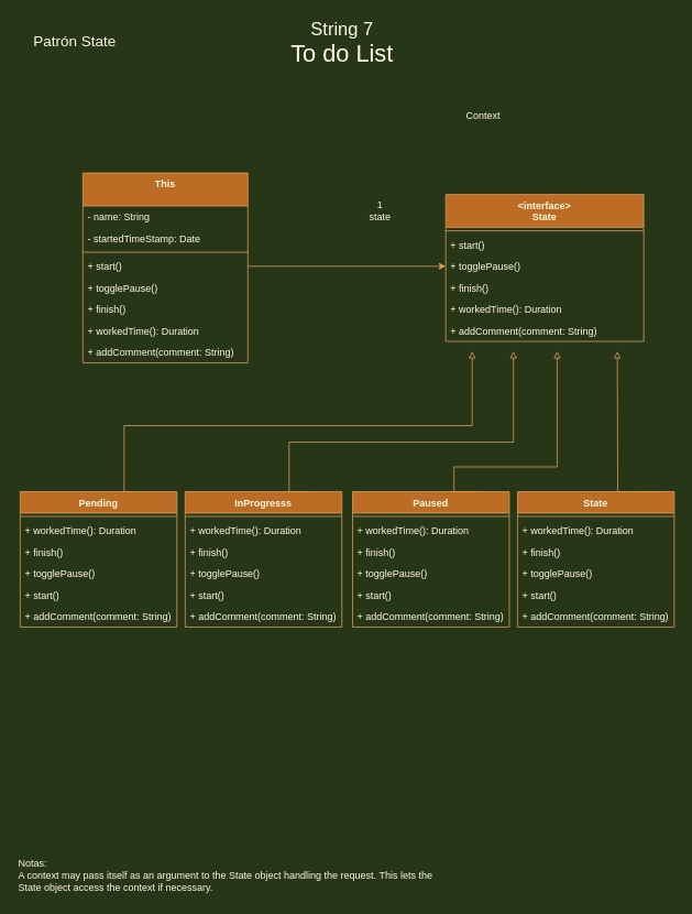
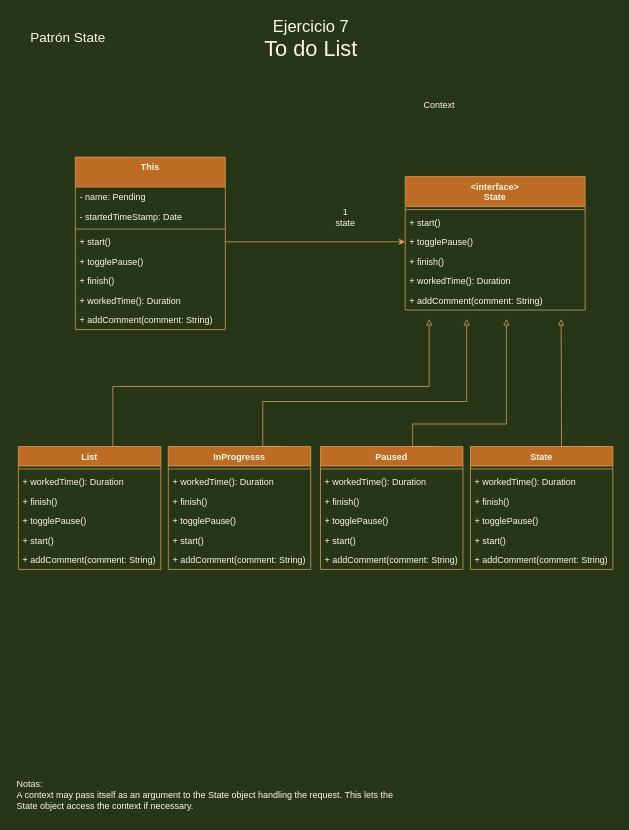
  <mxCell id="0" />
  <mxCell id="1" parent="0" />
  <mxCell id="2" value="This" style="swimlane;fontStyle=1;align=center;verticalAlign=top;childLayout=stackLayout;horizontal=1;startSize=40;horizontalStack=0;resizeParent=1;resizeParentMax=0;resizeLast=0;collapsible=1;marginBottom=0;fillColor=#BC6C25;strokeColor=#DDA15E;fontColor=#FEFAE0;" vertex="1" parent="1"><mxGeometry x="100" y="209" width="200" height="230" as="geometry" /></mxCell>
- <mxCell id="3" value="- name: String" style="text;strokeColor=none;fillColor=none;align=left;verticalAlign=top;spacingLeft=4;spacingRight=4;overflow=hidden;rotatable=0;points=[[0,0.5],[1,0.5]];portConstraint=eastwest;fontColor=#FEFAE0;" vertex="1" parent="2"><mxGeometry y="40" width="200" height="26" as="geometry" /></mxCell>
+ <mxCell id="3" value="- name: Pending" style="text;strokeColor=none;fillColor=none;align=left;verticalAlign=top;spacingLeft=4;spacingRight=4;overflow=hidden;rotatable=0;points=[[0,0.5],[1,0.5]];portConstraint=eastwest;fontColor=#FEFAE0;" vertex="1" parent="2"><mxGeometry y="40" width="200" height="26" as="geometry" /></mxCell>
  <mxCell id="4" value="- startedTimeStamp: Date" style="text;strokeColor=none;fillColor=none;align=left;verticalAlign=top;spacingLeft=4;spacingRight=4;overflow=hidden;rotatable=0;points=[[0,0.5],[1,0.5]];portConstraint=eastwest;fontColor=#FEFAE0;" vertex="1" parent="2"><mxGeometry y="66" width="200" height="26" as="geometry" /></mxCell>
  <mxCell id="5" value="" style="line;strokeWidth=1;fillColor=none;align=left;verticalAlign=middle;spacingTop=-1;spacingLeft=3;spacingRight=3;rotatable=0;labelPosition=right;points=[];portConstraint=eastwest;labelBackgroundColor=#283618;strokeColor=#DDA15E;fontColor=#FEFAE0;" vertex="1" parent="2"><mxGeometry y="92" width="200" height="8" as="geometry" /></mxCell>
  <mxCell id="6" value="+ start()" style="text;strokeColor=none;fillColor=none;align=left;verticalAlign=top;spacingLeft=4;spacingRight=4;overflow=hidden;rotatable=0;points=[[0,0.5],[1,0.5]];portConstraint=eastwest;fontColor=#FEFAE0;" vertex="1" parent="2"><mxGeometry y="100" width="200" height="26" as="geometry" /></mxCell>
  <mxCell id="7" value="+ togglePause()" style="text;strokeColor=none;fillColor=none;align=left;verticalAlign=top;spacingLeft=4;spacingRight=4;overflow=hidden;rotatable=0;points=[[0,0.5],[1,0.5]];portConstraint=eastwest;fontColor=#FEFAE0;" vertex="1" parent="2"><mxGeometry y="126" width="200" height="26" as="geometry" /></mxCell>
  <mxCell id="8" value="+ finish()" style="text;strokeColor=none;fillColor=none;align=left;verticalAlign=top;spacingLeft=4;spacingRight=4;overflow=hidden;rotatable=0;points=[[0,0.5],[1,0.5]];portConstraint=eastwest;fontColor=#FEFAE0;" vertex="1" parent="2"><mxGeometry y="152" width="200" height="26" as="geometry" /></mxCell>
  <mxCell id="9" value="+ workedTime(): Duration" style="text;strokeColor=none;fillColor=none;align=left;verticalAlign=top;spacingLeft=4;spacingRight=4;overflow=hidden;rotatable=0;points=[[0,0.5],[1,0.5]];portConstraint=eastwest;fontColor=#FEFAE0;" vertex="1" parent="2"><mxGeometry y="178" width="200" height="26" as="geometry" /></mxCell>
  <mxCell id="10" value="+ addComment(comment: String)" style="text;strokeColor=none;fillColor=none;align=left;verticalAlign=top;spacingLeft=4;spacingRight=4;overflow=hidden;rotatable=0;points=[[0,0.5],[1,0.5]];portConstraint=eastwest;fontColor=#FEFAE0;" vertex="1" parent="2"><mxGeometry y="204" width="200" height="26" as="geometry" /></mxCell>
- <mxCell id="11" value="String 7" style="text;html=1;align=center;verticalAlign=middle;resizable=0;points=[];autosize=1;strokeColor=none;fillColor=none;fontSize=22;fontColor=#FEFAE0;" vertex="1" parent="1"><mxGeometry x="354" y="20" width="120" height="30" as="geometry" /></mxCell>
+ <mxCell id="11" value="Ejercicio 7" style="text;html=1;align=center;verticalAlign=middle;resizable=0;points=[];autosize=1;strokeColor=none;fillColor=none;fontSize=22;fontColor=#FEFAE0;" vertex="1" parent="1"><mxGeometry x="354" y="20" width="120" height="30" as="geometry" /></mxCell>
  <mxCell id="12" value="To do List" style="text;html=1;align=center;verticalAlign=middle;resizable=0;points=[];autosize=1;strokeColor=none;fillColor=none;fontSize=29;fontColor=#FEFAE0;" vertex="1" parent="1"><mxGeometry x="344" y="45" width="140" height="40" as="geometry" /></mxCell>
  <mxCell id="13" value="Patrón State" style="text;html=1;align=center;verticalAlign=middle;resizable=0;points=[];autosize=1;strokeColor=none;fillColor=none;fontSize=18;fontColor=#FEFAE0;" vertex="1" parent="1"><mxGeometry x="30" y="35" width="120" height="30" as="geometry" /></mxCell>
  <mxCell id="14" value="Notas:&lt;br&gt;&lt;div&gt;A context may pass itself as an argument to the State object handling the request. This lets the&lt;/div&gt;&lt;div&gt;State object access the context if necessary.&lt;/div&gt;" style="text;html=1;align=left;verticalAlign=middle;resizable=0;points=[];autosize=1;strokeColor=none;fillColor=none;fontColor=#FEFAE0;" vertex="1" parent="1"><mxGeometry x="20" y="1035" width="520" height="50" as="geometry" /></mxCell>
  <mxCell id="15" value="Context" style="text;html=1;align=center;verticalAlign=middle;resizable=0;points=[];autosize=1;strokeColor=none;fillColor=none;fontColor=#FEFAE0;" vertex="1" parent="1"><mxGeometry x="555" y="130" width="60" height="20" as="geometry" /></mxCell>
  <mxCell id="16" value="&lt;interface&gt;&#10;State" style="swimlane;fontStyle=1;align=center;verticalAlign=top;childLayout=stackLayout;horizontal=1;startSize=40;horizontalStack=0;resizeParent=1;resizeParentMax=0;resizeLast=0;collapsible=1;marginBottom=0;fillColor=#BC6C25;strokeColor=#DDA15E;fontColor=#FEFAE0;" vertex="1" parent="1"><mxGeometry x="540" y="235" width="240" height="178" as="geometry" /></mxCell>
  <mxCell id="17" value="" style="line;strokeWidth=1;fillColor=none;align=left;verticalAlign=middle;spacingTop=-1;spacingLeft=3;spacingRight=3;rotatable=0;labelPosition=right;points=[];portConstraint=eastwest;labelBackgroundColor=#283618;strokeColor=#DDA15E;fontColor=#FEFAE0;" vertex="1" parent="16"><mxGeometry y="40" width="240" height="8" as="geometry" /></mxCell>
  <mxCell id="18" value="+ start()" style="text;strokeColor=none;fillColor=none;align=left;verticalAlign=top;spacingLeft=4;spacingRight=4;overflow=hidden;rotatable=0;points=[[0,0.5],[1,0.5]];portConstraint=eastwest;fontColor=#FEFAE0;" vertex="1" parent="16"><mxGeometry y="48" width="240" height="26" as="geometry" /></mxCell>
  <mxCell id="19" value="+ togglePause()" style="text;strokeColor=none;fillColor=none;align=left;verticalAlign=top;spacingLeft=4;spacingRight=4;overflow=hidden;rotatable=0;points=[[0,0.5],[1,0.5]];portConstraint=eastwest;fontColor=#FEFAE0;" vertex="1" parent="16"><mxGeometry y="74" width="240" height="26" as="geometry" /></mxCell>
  <mxCell id="20" value="+ finish()" style="text;strokeColor=none;fillColor=none;align=left;verticalAlign=top;spacingLeft=4;spacingRight=4;overflow=hidden;rotatable=0;points=[[0,0.5],[1,0.5]];portConstraint=eastwest;fontColor=#FEFAE0;" vertex="1" parent="16"><mxGeometry y="100" width="240" height="26" as="geometry" /></mxCell>
  <mxCell id="21" value="+ workedTime(): Duration" style="text;strokeColor=none;fillColor=none;align=left;verticalAlign=top;spacingLeft=4;spacingRight=4;overflow=hidden;rotatable=0;points=[[0,0.5],[1,0.5]];portConstraint=eastwest;fontColor=#FEFAE0;" vertex="1" parent="16"><mxGeometry y="126" width="240" height="26" as="geometry" /></mxCell>
  <mxCell id="22" value="+ addComment(comment: String)" style="text;strokeColor=none;fillColor=none;align=left;verticalAlign=top;spacingLeft=4;spacingRight=4;overflow=hidden;rotatable=0;points=[[0,0.5],[1,0.5]];portConstraint=eastwest;fontColor=#FEFAE0;" vertex="1" parent="16"><mxGeometry y="152" width="240" height="26" as="geometry" /></mxCell>
  <mxCell id="23" style="edgeStyle=orthogonalEdgeStyle;rounded=0;orthogonalLoop=1;jettySize=auto;html=1;entryX=0;entryY=0.5;entryDx=0;entryDy=0;labelBackgroundColor=#283618;strokeColor=#DDA15E;fontColor=#FEFAE0;" edge="1" parent="1" source="6" target="19"><mxGeometry relative="1" as="geometry" /></mxCell>
- <mxCell id="24" value="1&lt;br&gt;state" style="text;html=1;align=center;verticalAlign=middle;resizable=0;points=[];autosize=1;strokeColor=none;fillColor=none;fontColor=#FEFAE0;" vertex="1" parent="1"><mxGeometry x="440" y="240" width="40" height="30" as="geometry" /></mxCell>
+ <mxCell id="24" value="1&lt;br&gt;state" style="text;html=1;align=center;verticalAlign=middle;resizable=0;points=[];autosize=1;strokeColor=none;fillColor=none;fontColor=#FEFAE0;" vertex="1" parent="1"><mxGeometry x="440" y="275" width="40" height="30" as="geometry" /></mxCell>
  <mxCell id="25" style="edgeStyle=orthogonalEdgeStyle;rounded=0;orthogonalLoop=1;jettySize=auto;html=1;endArrow=block;endFill=0;labelBackgroundColor=#283618;strokeColor=#DDA15E;fontColor=#FEFAE0;" edge="1" parent="1"><mxGeometry relative="1" as="geometry"><mxPoint x="572" y="425" as="targetPoint" /><mxPoint x="157" y="595" as="sourcePoint" /><Array as="points"><mxPoint x="150" y="595" /><mxPoint x="150" y="515" /><mxPoint x="572" y="515" /></Array></mxGeometry></mxCell>
- <mxCell id="26" value="Pending" style="swimlane;fontStyle=1;align=center;verticalAlign=top;childLayout=stackLayout;horizontal=1;startSize=26;horizontalStack=0;resizeParent=1;resizeParentMax=0;resizeLast=0;collapsible=1;marginBottom=0;fillColor=#BC6C25;strokeColor=#DDA15E;fontColor=#FEFAE0;" vertex="1" parent="1"><mxGeometry x="24" y="595" width="190" height="164" as="geometry" /></mxCell>
+ <mxCell id="26" value="List" style="swimlane;fontStyle=1;align=center;verticalAlign=top;childLayout=stackLayout;horizontal=1;startSize=26;horizontalStack=0;resizeParent=1;resizeParentMax=0;resizeLast=0;collapsible=1;marginBottom=0;fillColor=#BC6C25;strokeColor=#DDA15E;fontColor=#FEFAE0;" vertex="1" parent="1"><mxGeometry x="24" y="595" width="190" height="164" as="geometry" /></mxCell>
  <mxCell id="27" value="" style="line;strokeWidth=1;fillColor=none;align=left;verticalAlign=middle;spacingTop=-1;spacingLeft=3;spacingRight=3;rotatable=0;labelPosition=right;points=[];portConstraint=eastwest;labelBackgroundColor=#283618;strokeColor=#DDA15E;fontColor=#FEFAE0;" vertex="1" parent="26"><mxGeometry y="26" width="190" height="8" as="geometry" /></mxCell>
  <mxCell id="28" value="+ workedTime(): Duration" style="text;strokeColor=none;fillColor=none;align=left;verticalAlign=top;spacingLeft=4;spacingRight=4;overflow=hidden;rotatable=0;points=[[0,0.5],[1,0.5]];portConstraint=eastwest;fontColor=#FEFAE0;" vertex="1" parent="26"><mxGeometry y="34" width="190" height="26" as="geometry" /></mxCell>
  <mxCell id="29" value="+ finish()" style="text;strokeColor=none;fillColor=none;align=left;verticalAlign=top;spacingLeft=4;spacingRight=4;overflow=hidden;rotatable=0;points=[[0,0.5],[1,0.5]];portConstraint=eastwest;fontColor=#FEFAE0;" vertex="1" parent="26"><mxGeometry y="60" width="190" height="26" as="geometry" /></mxCell>
  <mxCell id="30" value="+ togglePause()" style="text;strokeColor=none;fillColor=none;align=left;verticalAlign=top;spacingLeft=4;spacingRight=4;overflow=hidden;rotatable=0;points=[[0,0.5],[1,0.5]];portConstraint=eastwest;fontColor=#FEFAE0;" vertex="1" parent="26"><mxGeometry y="86" width="190" height="26" as="geometry" /></mxCell>
  <mxCell id="31" value="+ start()" style="text;strokeColor=none;fillColor=none;align=left;verticalAlign=top;spacingLeft=4;spacingRight=4;overflow=hidden;rotatable=0;points=[[0,0.5],[1,0.5]];portConstraint=eastwest;fontColor=#FEFAE0;" vertex="1" parent="26"><mxGeometry y="112" width="190" height="26" as="geometry" /></mxCell>
  <mxCell id="32" value="+ addComment(comment: String)" style="text;strokeColor=none;fillColor=none;align=left;verticalAlign=top;spacingLeft=4;spacingRight=4;overflow=hidden;rotatable=0;points=[[0,0.5],[1,0.5]];portConstraint=eastwest;fontColor=#FEFAE0;" vertex="1" parent="26"><mxGeometry y="138" width="190" height="26" as="geometry" /></mxCell>
  <mxCell id="33" style="edgeStyle=orthogonalEdgeStyle;rounded=0;orthogonalLoop=1;jettySize=auto;html=1;endArrow=block;endFill=0;labelBackgroundColor=#283618;strokeColor=#DDA15E;fontColor=#FEFAE0;" edge="1" parent="1"><mxGeometry relative="1" as="geometry"><mxPoint x="622" y="425" as="targetPoint" /><mxPoint x="377" y="595" as="sourcePoint" /><Array as="points"><mxPoint x="350" y="595" /><mxPoint x="350" y="535" /><mxPoint x="622" y="535" /></Array></mxGeometry></mxCell>
  <mxCell id="34" value="InProgresss" style="swimlane;fontStyle=1;align=center;verticalAlign=top;childLayout=stackLayout;horizontal=1;startSize=26;horizontalStack=0;resizeParent=1;resizeParentMax=0;resizeLast=0;collapsible=1;marginBottom=0;fillColor=#BC6C25;strokeColor=#DDA15E;fontColor=#FEFAE0;" vertex="1" parent="1"><mxGeometry x="224" y="595" width="190" height="164" as="geometry" /></mxCell>
  <mxCell id="35" value="" style="line;strokeWidth=1;fillColor=none;align=left;verticalAlign=middle;spacingTop=-1;spacingLeft=3;spacingRight=3;rotatable=0;labelPosition=right;points=[];portConstraint=eastwest;labelBackgroundColor=#283618;strokeColor=#DDA15E;fontColor=#FEFAE0;" vertex="1" parent="34"><mxGeometry y="26" width="190" height="8" as="geometry" /></mxCell>
  <mxCell id="36" value="+ workedTime(): Duration" style="text;strokeColor=none;fillColor=none;align=left;verticalAlign=top;spacingLeft=4;spacingRight=4;overflow=hidden;rotatable=0;points=[[0,0.5],[1,0.5]];portConstraint=eastwest;fontColor=#FEFAE0;" vertex="1" parent="34"><mxGeometry y="34" width="190" height="26" as="geometry" /></mxCell>
  <mxCell id="37" value="+ finish()" style="text;strokeColor=none;fillColor=none;align=left;verticalAlign=top;spacingLeft=4;spacingRight=4;overflow=hidden;rotatable=0;points=[[0,0.5],[1,0.5]];portConstraint=eastwest;fontColor=#FEFAE0;" vertex="1" parent="34"><mxGeometry y="60" width="190" height="26" as="geometry" /></mxCell>
  <mxCell id="38" value="+ togglePause()" style="text;strokeColor=none;fillColor=none;align=left;verticalAlign=top;spacingLeft=4;spacingRight=4;overflow=hidden;rotatable=0;points=[[0,0.5],[1,0.5]];portConstraint=eastwest;fontColor=#FEFAE0;" vertex="1" parent="34"><mxGeometry y="86" width="190" height="26" as="geometry" /></mxCell>
  <mxCell id="39" value="+ start()" style="text;strokeColor=none;fillColor=none;align=left;verticalAlign=top;spacingLeft=4;spacingRight=4;overflow=hidden;rotatable=0;points=[[0,0.5],[1,0.5]];portConstraint=eastwest;fontColor=#FEFAE0;" vertex="1" parent="34"><mxGeometry y="112" width="190" height="26" as="geometry" /></mxCell>
  <mxCell id="40" value="+ addComment(comment: String)" style="text;strokeColor=none;fillColor=none;align=left;verticalAlign=top;spacingLeft=4;spacingRight=4;overflow=hidden;rotatable=0;points=[[0,0.5],[1,0.5]];portConstraint=eastwest;fontColor=#FEFAE0;" vertex="1" parent="34"><mxGeometry y="138" width="190" height="26" as="geometry" /></mxCell>
  <mxCell id="41" style="edgeStyle=orthogonalEdgeStyle;rounded=0;orthogonalLoop=1;jettySize=auto;html=1;endArrow=block;endFill=0;labelBackgroundColor=#283618;strokeColor=#DDA15E;fontColor=#FEFAE0;" edge="1" parent="1"><mxGeometry relative="1" as="geometry"><mxPoint x="675" y="425" as="targetPoint" /><mxPoint x="583.053" y="595" as="sourcePoint" /><Array as="points"><mxPoint x="550" y="595" /><mxPoint x="550" y="565" /><mxPoint x="675" y="565" /></Array></mxGeometry></mxCell>
  <mxCell id="42" value="Paused" style="swimlane;fontStyle=1;align=center;verticalAlign=top;childLayout=stackLayout;horizontal=1;startSize=26;horizontalStack=0;resizeParent=1;resizeParentMax=0;resizeLast=0;collapsible=1;marginBottom=0;fillColor=#BC6C25;strokeColor=#DDA15E;fontColor=#FEFAE0;" vertex="1" parent="1"><mxGeometry x="427" y="595" width="190" height="164" as="geometry" /></mxCell>
  <mxCell id="43" value="" style="line;strokeWidth=1;fillColor=none;align=left;verticalAlign=middle;spacingTop=-1;spacingLeft=3;spacingRight=3;rotatable=0;labelPosition=right;points=[];portConstraint=eastwest;labelBackgroundColor=#283618;strokeColor=#DDA15E;fontColor=#FEFAE0;" vertex="1" parent="42"><mxGeometry y="26" width="190" height="8" as="geometry" /></mxCell>
  <mxCell id="44" value="+ workedTime(): Duration" style="text;strokeColor=none;fillColor=none;align=left;verticalAlign=top;spacingLeft=4;spacingRight=4;overflow=hidden;rotatable=0;points=[[0,0.5],[1,0.5]];portConstraint=eastwest;fontColor=#FEFAE0;" vertex="1" parent="42"><mxGeometry y="34" width="190" height="26" as="geometry" /></mxCell>
  <mxCell id="45" value="+ finish()" style="text;strokeColor=none;fillColor=none;align=left;verticalAlign=top;spacingLeft=4;spacingRight=4;overflow=hidden;rotatable=0;points=[[0,0.5],[1,0.5]];portConstraint=eastwest;fontColor=#FEFAE0;" vertex="1" parent="42"><mxGeometry y="60" width="190" height="26" as="geometry" /></mxCell>
  <mxCell id="46" value="+ togglePause()" style="text;strokeColor=none;fillColor=none;align=left;verticalAlign=top;spacingLeft=4;spacingRight=4;overflow=hidden;rotatable=0;points=[[0,0.5],[1,0.5]];portConstraint=eastwest;fontColor=#FEFAE0;" vertex="1" parent="42"><mxGeometry y="86" width="190" height="26" as="geometry" /></mxCell>
  <mxCell id="47" value="+ start()" style="text;strokeColor=none;fillColor=none;align=left;verticalAlign=top;spacingLeft=4;spacingRight=4;overflow=hidden;rotatable=0;points=[[0,0.5],[1,0.5]];portConstraint=eastwest;fontColor=#FEFAE0;" vertex="1" parent="42"><mxGeometry y="112" width="190" height="26" as="geometry" /></mxCell>
  <mxCell id="48" value="+ addComment(comment: String)" style="text;strokeColor=none;fillColor=none;align=left;verticalAlign=top;spacingLeft=4;spacingRight=4;overflow=hidden;rotatable=0;points=[[0,0.5],[1,0.5]];portConstraint=eastwest;fontColor=#FEFAE0;" vertex="1" parent="42"><mxGeometry y="138" width="190" height="26" as="geometry" /></mxCell>
  <mxCell id="49" style="edgeStyle=orthogonalEdgeStyle;rounded=0;orthogonalLoop=1;jettySize=auto;html=1;endArrow=block;endFill=0;labelBackgroundColor=#283618;strokeColor=#DDA15E;fontColor=#FEFAE0;" edge="1" parent="1"><mxGeometry relative="1" as="geometry"><mxPoint x="748" y="425" as="targetPoint" /><mxPoint x="806.053" y="595" as="sourcePoint" /></mxGeometry></mxCell>
  <mxCell id="50" value="State" style="swimlane;fontStyle=1;align=center;verticalAlign=top;childLayout=stackLayout;horizontal=1;startSize=26;horizontalStack=0;resizeParent=1;resizeParentMax=0;resizeLast=0;collapsible=1;marginBottom=0;fillColor=#BC6C25;strokeColor=#DDA15E;fontColor=#FEFAE0;" vertex="1" parent="1"><mxGeometry x="627" y="595" width="190" height="164" as="geometry" /></mxCell>
  <mxCell id="51" value="" style="line;strokeWidth=1;fillColor=none;align=left;verticalAlign=middle;spacingTop=-1;spacingLeft=3;spacingRight=3;rotatable=0;labelPosition=right;points=[];portConstraint=eastwest;labelBackgroundColor=#283618;strokeColor=#DDA15E;fontColor=#FEFAE0;" vertex="1" parent="50"><mxGeometry y="26" width="190" height="8" as="geometry" /></mxCell>
  <mxCell id="52" value="+ workedTime(): Duration" style="text;strokeColor=none;fillColor=none;align=left;verticalAlign=top;spacingLeft=4;spacingRight=4;overflow=hidden;rotatable=0;points=[[0,0.5],[1,0.5]];portConstraint=eastwest;fontColor=#FEFAE0;" vertex="1" parent="50"><mxGeometry y="34" width="190" height="26" as="geometry" /></mxCell>
  <mxCell id="53" value="+ finish()" style="text;strokeColor=none;fillColor=none;align=left;verticalAlign=top;spacingLeft=4;spacingRight=4;overflow=hidden;rotatable=0;points=[[0,0.5],[1,0.5]];portConstraint=eastwest;fontColor=#FEFAE0;" vertex="1" parent="50"><mxGeometry y="60" width="190" height="26" as="geometry" /></mxCell>
  <mxCell id="54" value="+ togglePause()" style="text;strokeColor=none;fillColor=none;align=left;verticalAlign=top;spacingLeft=4;spacingRight=4;overflow=hidden;rotatable=0;points=[[0,0.5],[1,0.5]];portConstraint=eastwest;fontColor=#FEFAE0;" vertex="1" parent="50"><mxGeometry y="86" width="190" height="26" as="geometry" /></mxCell>
  <mxCell id="55" value="+ start()" style="text;strokeColor=none;fillColor=none;align=left;verticalAlign=top;spacingLeft=4;spacingRight=4;overflow=hidden;rotatable=0;points=[[0,0.5],[1,0.5]];portConstraint=eastwest;fontColor=#FEFAE0;" vertex="1" parent="50"><mxGeometry y="112" width="190" height="26" as="geometry" /></mxCell>
  <mxCell id="56" value="+ addComment(comment: String)" style="text;strokeColor=none;fillColor=none;align=left;verticalAlign=top;spacingLeft=4;spacingRight=4;overflow=hidden;rotatable=0;points=[[0,0.5],[1,0.5]];portConstraint=eastwest;fontColor=#FEFAE0;" vertex="1" parent="50"><mxGeometry y="138" width="190" height="26" as="geometry" /></mxCell>
